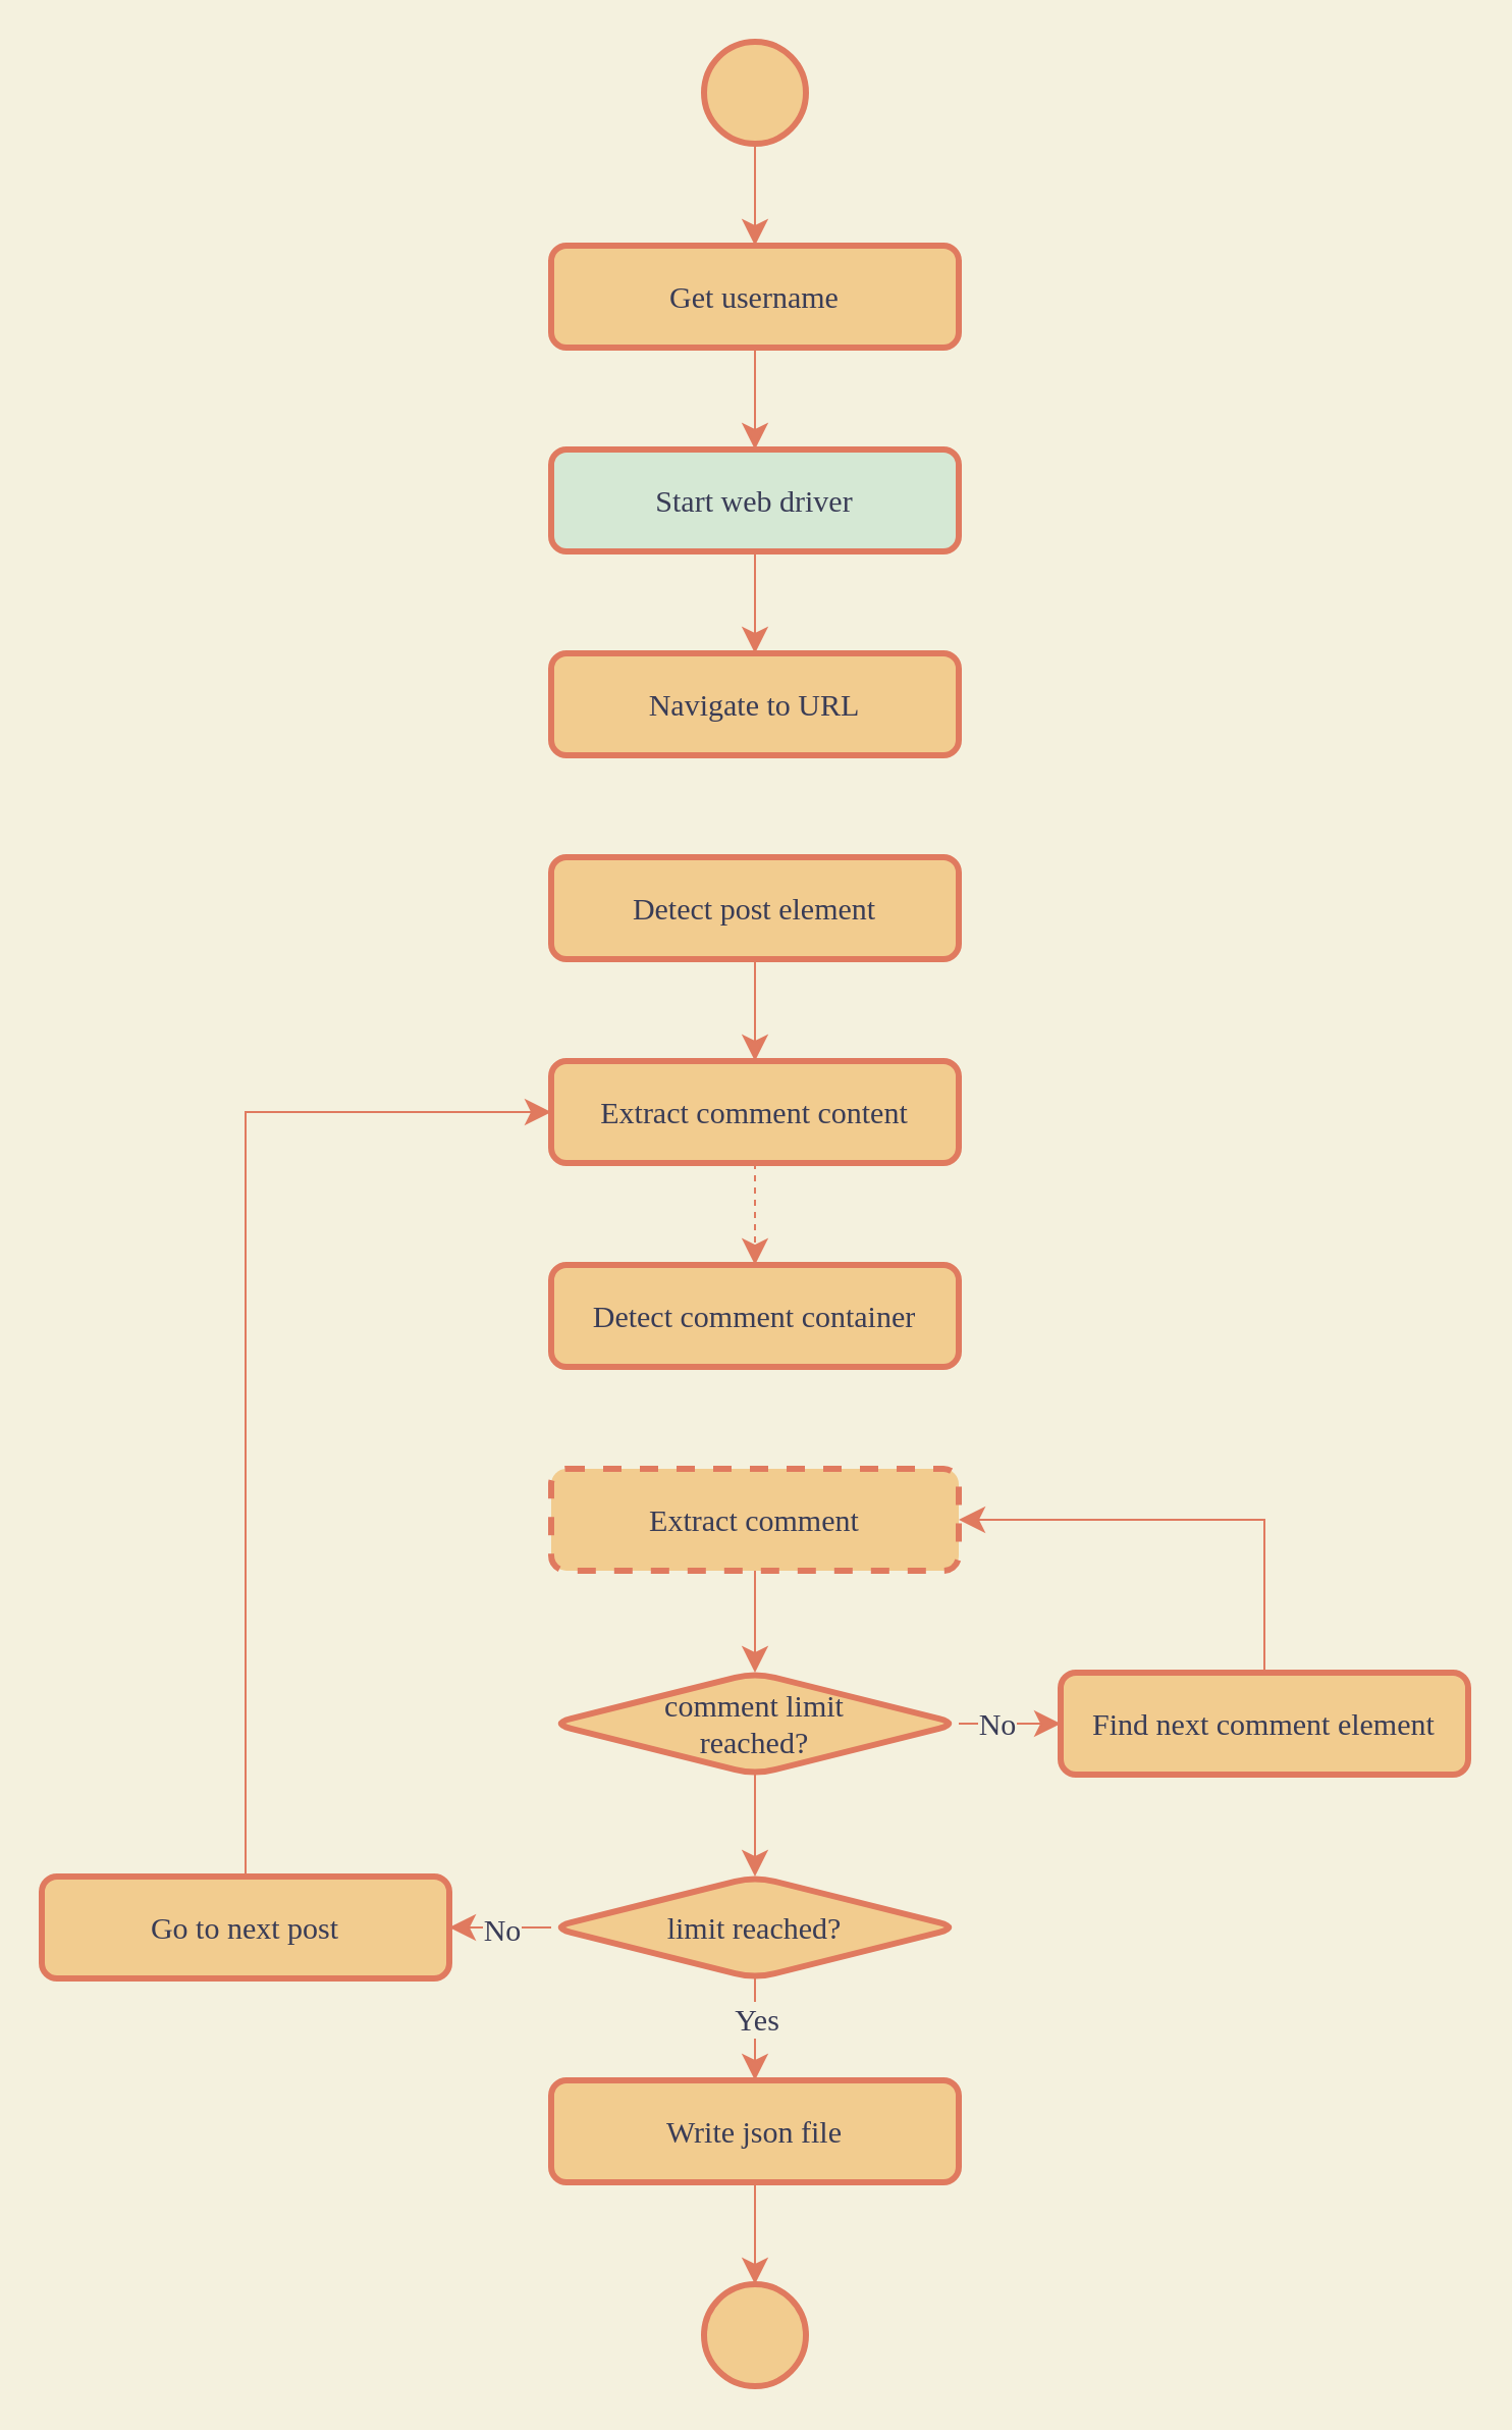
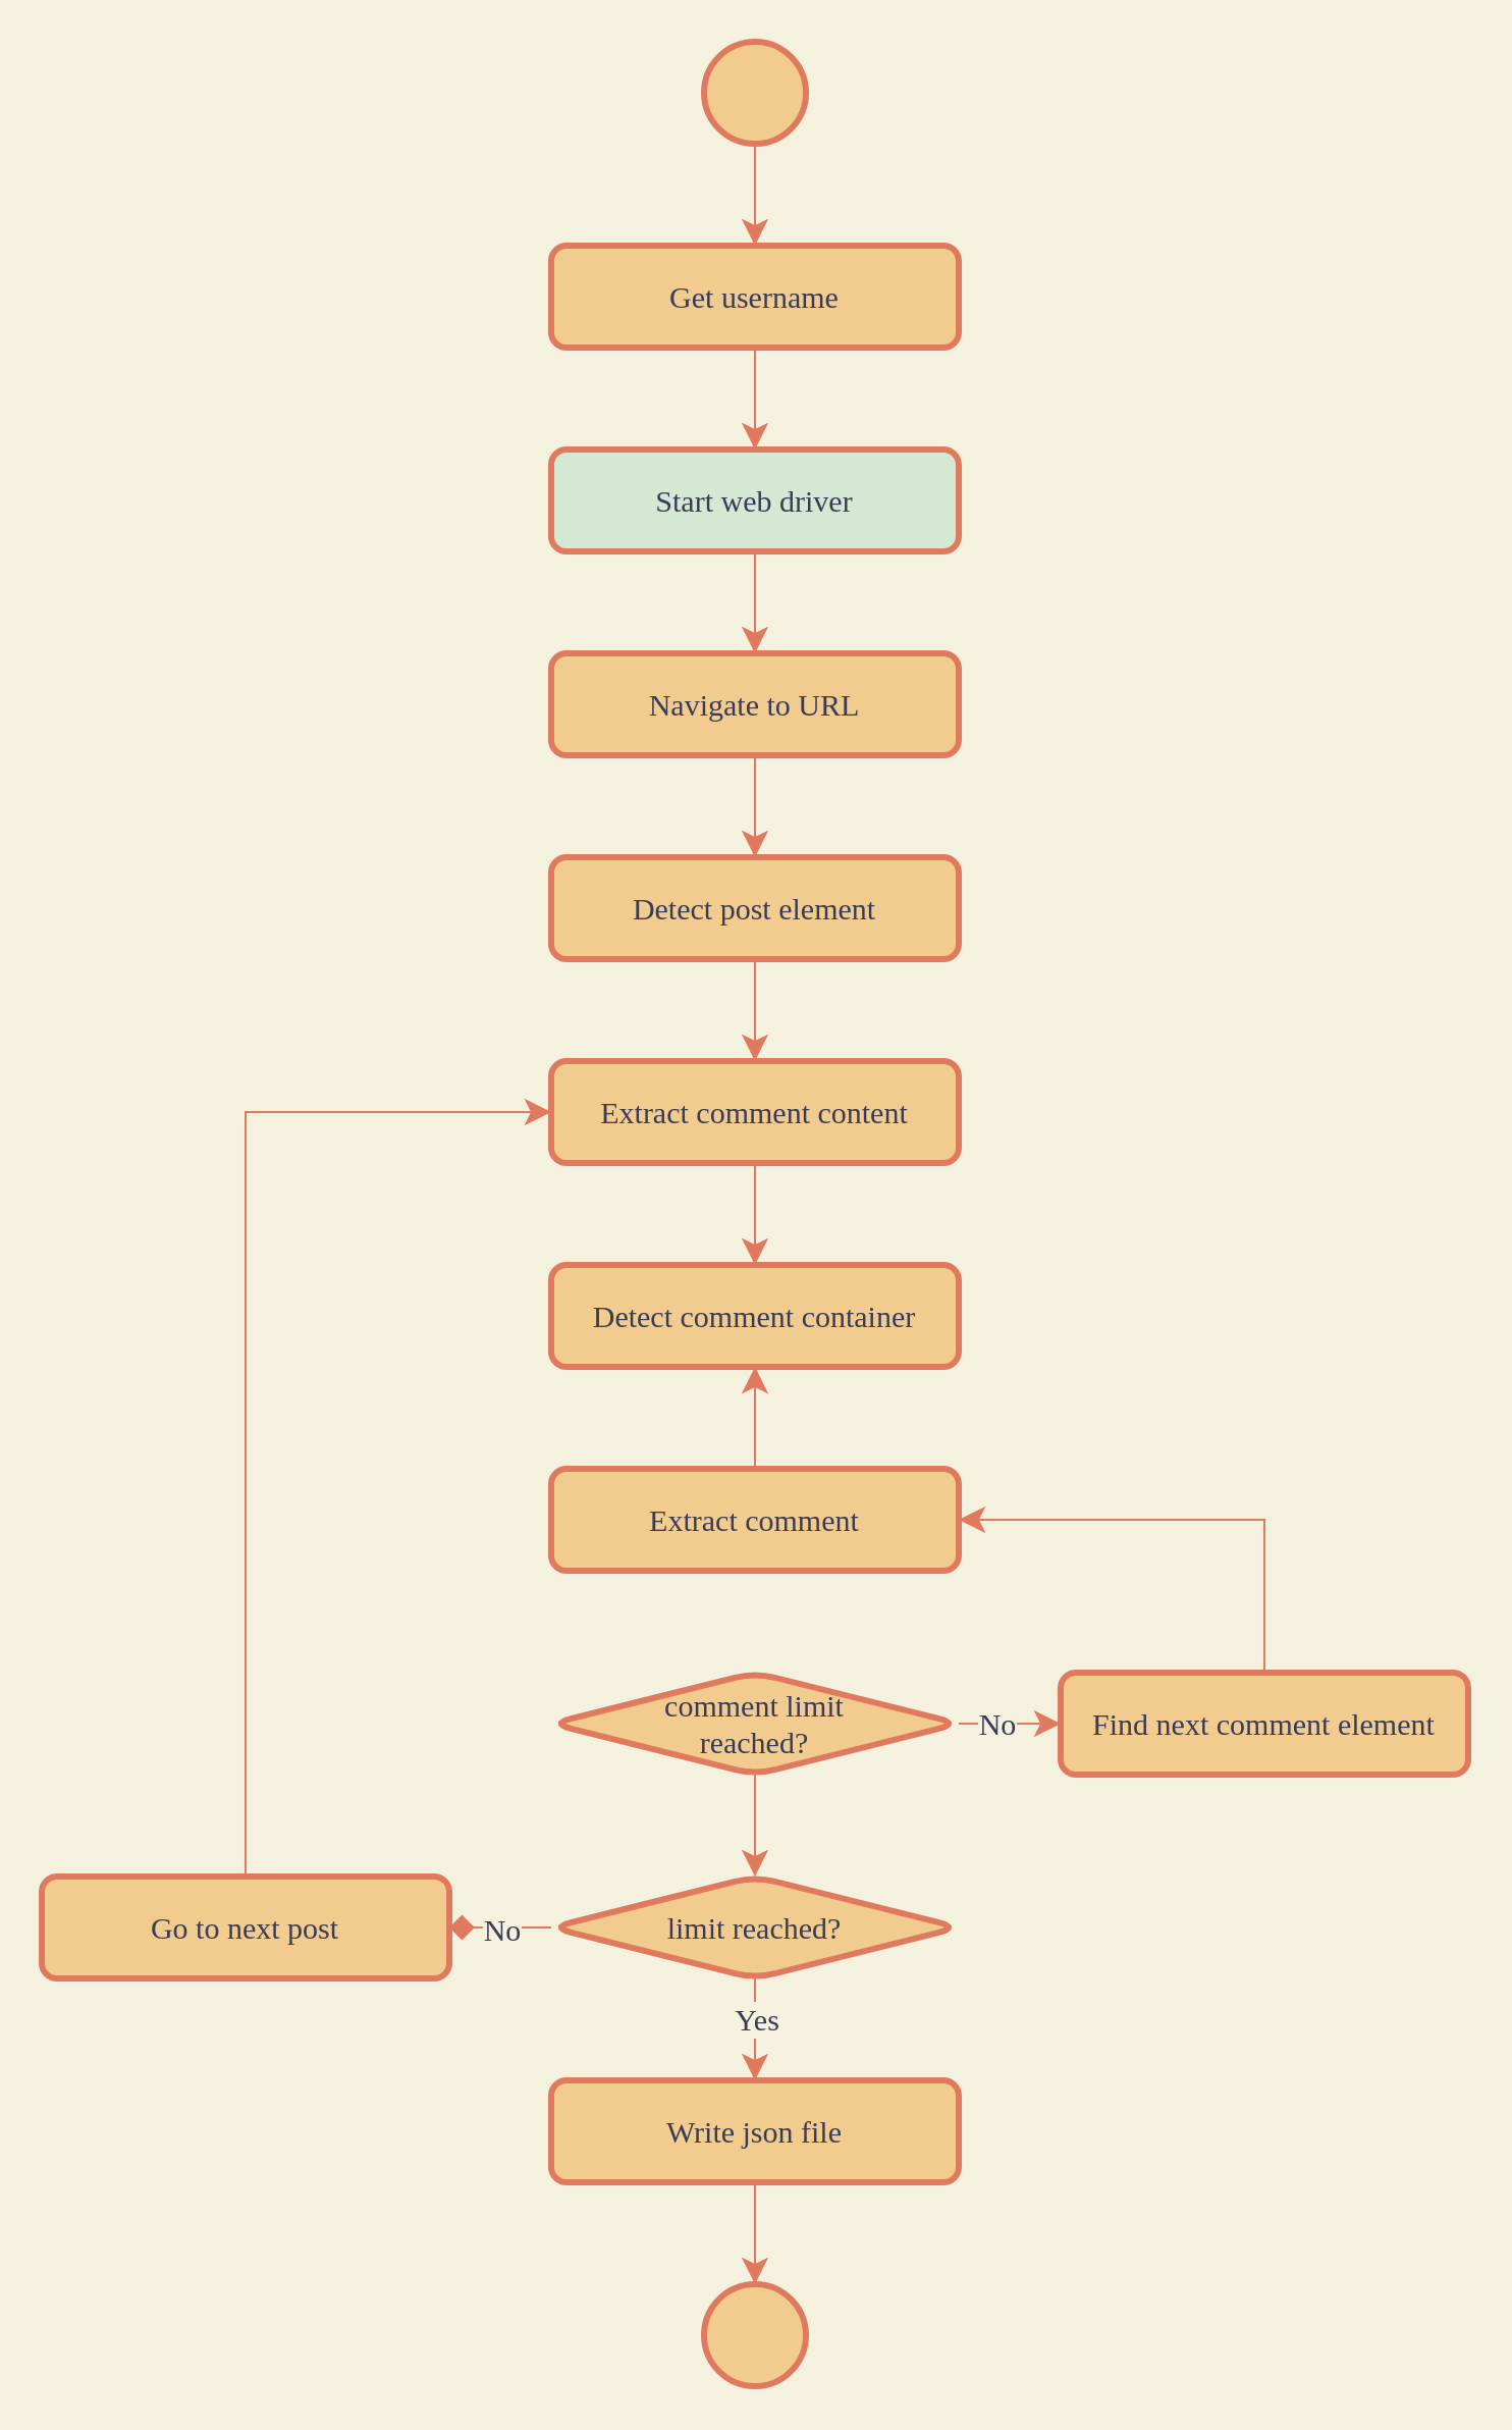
  <mxCell id="0" />
  <mxCell id="1" parent="0" />
  <mxCell id="2" style="edgeStyle=orthogonalEdgeStyle;rounded=0;orthogonalLoop=1;jettySize=auto;html=1;entryX=0.5;entryY=0;entryDx=0;entryDy=0;endSize=10;startSize=10;labelBackgroundColor=#F4F1DE;strokeColor=#E07A5F;fontColor=#393C56;" parent="1" source="3" target="5" edge="1"><mxGeometry relative="1" as="geometry" /></mxCell>
  <mxCell id="3" value="" style="ellipse;whiteSpace=wrap;html=1;aspect=fixed;fillColor=#F2CC8F;strokeColor=#E07A5F;strokeWidth=3;fontColor=#393C56;" parent="1" vertex="1"><mxGeometry x="345" y="20" width="50" height="50" as="geometry" /></mxCell>
  <mxCell id="4" value="" style="edgeStyle=orthogonalEdgeStyle;rounded=0;orthogonalLoop=1;jettySize=auto;html=1;labelBackgroundColor=#F4F1DE;fontFamily=DM sans;fontSize=24;fontColor=#393C56;startSize=10;endSize=10;strokeColor=#E07A5F;" edge="1" parent="1" source="5" target="13"><mxGeometry relative="1" as="geometry" /></mxCell>
  <mxCell id="5" value="Get username" style="rounded=1;whiteSpace=wrap;html=1;fontSize=15;fontFamily=DM sans;fillColor=#F2CC8F;strokeColor=#E07A5F;strokeWidth=3;fontColor=#393C56;" parent="1" vertex="1"><mxGeometry x="270" y="120" width="200" height="50" as="geometry" /></mxCell>
- <mxCell id="6" value="" style="edgeStyle=orthogonalEdgeStyle;rounded=0;orthogonalLoop=1;jettySize=auto;html=1;labelBackgroundColor=#F4F1DE;fontFamily=DM sans;fontSize=15;fontColor=#393C56;startSize=10;endSize=10;strokeColor=#E07A5F;" edge="1" parent="1" source="10" target="30"><mxGeometry relative="1" as="geometry"><Array as="points"><mxPoint x="245" y="945" /><mxPoint x="245" y="945" /></Array></mxGeometry></mxCell>
+ <mxCell id="6" value="" style="edgeStyle=orthogonalEdgeStyle;rounded=0;orthogonalLoop=1;jettySize=auto;html=1;labelBackgroundColor=#F4F1DE;fontFamily=DM sans;fontSize=15;fontColor=#393C56;startSize=10;endSize=10;strokeColor=#E07A5F;endArrow=diamond;" edge="1" parent="1" source="10" target="30"><mxGeometry relative="1" as="geometry"><Array as="points"><mxPoint x="245" y="945" /><mxPoint x="245" y="945" /></Array></mxGeometry></mxCell>
  <mxCell id="7" value="No" style="edgeLabel;html=1;align=center;verticalAlign=middle;resizable=0;points=[];fontSize=15;fontFamily=DM sans;fontColor=#393C56;labelBackgroundColor=#F4F1DE;" vertex="1" connectable="0" parent="6"><mxGeometry x="0.271" y="-1" relative="1" as="geometry"><mxPoint x="7" y="1" as="offset" /></mxGeometry></mxCell>
  <mxCell id="8" value="" style="edgeStyle=orthogonalEdgeStyle;rounded=0;orthogonalLoop=1;jettySize=auto;html=1;labelBackgroundColor=#F4F1DE;fontFamily=DM sans;fontSize=15;fontColor=#393C56;startSize=10;endSize=10;strokeColor=#E07A5F;" edge="1" parent="1" source="10" target="32"><mxGeometry relative="1" as="geometry" /></mxCell>
  <mxCell id="9" value="Yes" style="edgeLabel;html=1;align=center;verticalAlign=middle;resizable=0;points=[];fontSize=15;fontFamily=DM sans;fontColor=#393C56;labelBackgroundColor=#F4F1DE;" vertex="1" connectable="0" parent="8"><mxGeometry x="-0.26" relative="1" as="geometry"><mxPoint as="offset" /></mxGeometry></mxCell>
  <mxCell id="10" value="limit reached?" style="rhombus;whiteSpace=wrap;html=1;rounded=1;fontFamily=DM sans;fontSize=15;fontColor=#393C56;align=center;fillColor=#F2CC8F;strokeColor=#E07A5F;strokeWidth=3;" parent="1" vertex="1"><mxGeometry x="270" y="920" width="200" height="50" as="geometry" /></mxCell>
  <mxCell id="11" value="" style="ellipse;whiteSpace=wrap;html=1;aspect=fixed;fillColor=#F2CC8F;strokeColor=#E07A5F;strokeWidth=3;fontColor=#393C56;" parent="1" vertex="1"><mxGeometry x="345" y="1120" width="50" height="50" as="geometry" /></mxCell>
  <mxCell id="12" value="" style="edgeStyle=orthogonalEdgeStyle;rounded=0;orthogonalLoop=1;jettySize=auto;html=1;labelBackgroundColor=#F4F1DE;fontFamily=DM sans;fontSize=24;fontColor=#393C56;startSize=10;endSize=10;strokeColor=#E07A5F;" edge="1" parent="1" source="13" target="15"><mxGeometry relative="1" as="geometry" /></mxCell>
  <mxCell id="13" value="Start web driver" style="rounded=1;whiteSpace=wrap;html=1;fontSize=15;fontFamily=DM sans;fillColor=#d5e8d4;strokeColor=#E07A5F;strokeWidth=3;fontColor=#393C56;" vertex="1" parent="1"><mxGeometry x="270" y="220" width="200" height="50" as="geometry" /></mxCell>
+ <mxCell id="14" value="" style="edgeStyle=orthogonalEdgeStyle;rounded=0;orthogonalLoop=1;jettySize=auto;html=1;labelBackgroundColor=#F4F1DE;fontFamily=DM sans;fontSize=24;fontColor=#393C56;startSize=10;endSize=10;strokeColor=#E07A5F;" edge="1" parent="1" source="15" target="17"><mxGeometry relative="1" as="geometry" /></mxCell>
  <mxCell id="15" value="Navigate to URL" style="rounded=1;whiteSpace=wrap;html=1;fontSize=15;fontFamily=DM sans;fillColor=#F2CC8F;strokeColor=#E07A5F;strokeWidth=3;fontColor=#393C56;" vertex="1" parent="1"><mxGeometry x="270" y="320" width="200" height="50" as="geometry" /></mxCell>
  <mxCell id="16" value="" style="edgeStyle=orthogonalEdgeStyle;rounded=0;orthogonalLoop=1;jettySize=auto;html=1;labelBackgroundColor=#F4F1DE;fontFamily=DM sans;fontSize=24;fontColor=#393C56;startSize=10;endSize=10;strokeColor=#E07A5F;" edge="1" parent="1" source="17" target="19"><mxGeometry relative="1" as="geometry" /></mxCell>
  <mxCell id="17" value="Detect post element" style="rounded=1;whiteSpace=wrap;html=1;fontSize=15;fontFamily=DM sans;fillColor=#F2CC8F;strokeColor=#E07A5F;strokeWidth=3;fontColor=#393C56;" vertex="1" parent="1"><mxGeometry x="270" y="420" width="200" height="50" as="geometry" /></mxCell>
- <mxCell id="18" value="" style="edgeStyle=orthogonalEdgeStyle;rounded=0;orthogonalLoop=1;jettySize=auto;html=1;labelBackgroundColor=#F4F1DE;fontFamily=DM sans;fontSize=24;fontColor=#393C56;startSize=10;endSize=10;strokeColor=#E07A5F;dashed=1;" edge="1" parent="1" source="19" target="20"><mxGeometry relative="1" as="geometry" /></mxCell>
+ <mxCell id="18" value="" style="edgeStyle=orthogonalEdgeStyle;rounded=0;orthogonalLoop=1;jettySize=auto;html=1;labelBackgroundColor=#F4F1DE;fontFamily=DM sans;fontSize=24;fontColor=#393C56;startSize=10;endSize=10;strokeColor=#E07A5F;" edge="1" parent="1" source="19" target="20"><mxGeometry relative="1" as="geometry" /></mxCell>
  <mxCell id="19" value="Extract comment content" style="rounded=1;whiteSpace=wrap;html=1;fontSize=15;fontFamily=DM sans;fillColor=#F2CC8F;strokeColor=#E07A5F;strokeWidth=3;fontColor=#393C56;" vertex="1" parent="1"><mxGeometry x="270" y="520" width="200" height="50" as="geometry" /></mxCell>
  <mxCell id="20" value="Detect comment container" style="rounded=1;whiteSpace=wrap;html=1;fontSize=15;fontFamily=DM sans;fillColor=#F2CC8F;strokeColor=#E07A5F;strokeWidth=3;fontColor=#393C56;" vertex="1" parent="1"><mxGeometry x="270" y="620" width="200" height="50" as="geometry" /></mxCell>
- <mxCell id="21" value="" style="edgeStyle=orthogonalEdgeStyle;rounded=0;orthogonalLoop=1;jettySize=auto;html=1;labelBackgroundColor=#F4F1DE;fontFamily=DM sans;fontSize=24;fontColor=#393C56;startSize=10;endSize=10;strokeColor=#E07A5F;" edge="1" parent="1" source="22" target="26"><mxGeometry relative="1" as="geometry" /></mxCell>
- <mxCell id="22" value="Extract comment" style="rounded=1;whiteSpace=wrap;html=1;fontSize=15;fontFamily=DM sans;fillColor=#F2CC8F;strokeColor=#E07A5F;strokeWidth=3;fontColor=#393C56;dashed=1;" vertex="1" parent="1"><mxGeometry x="270" y="720" width="200" height="50" as="geometry" /></mxCell>
+ <mxCell id="21" value="" style="edgeStyle=orthogonalEdgeStyle;rounded=0;orthogonalLoop=1;jettySize=auto;html=1;labelBackgroundColor=#F4F1DE;fontFamily=DM sans;fontSize=24;fontColor=#393C56;startSize=10;endSize=10;strokeColor=#E07A5F;" edge="1" parent="1" source="22" target="20"><mxGeometry relative="1" as="geometry" /></mxCell>
+ <mxCell id="22" value="Extract comment" style="rounded=1;whiteSpace=wrap;html=1;fontSize=15;fontFamily=DM sans;fillColor=#F2CC8F;strokeColor=#E07A5F;strokeWidth=3;fontColor=#393C56;" vertex="1" parent="1"><mxGeometry x="270" y="720" width="200" height="50" as="geometry" /></mxCell>
  <mxCell id="23" value="" style="edgeStyle=orthogonalEdgeStyle;rounded=0;orthogonalLoop=1;jettySize=auto;html=1;labelBackgroundColor=#F4F1DE;fontFamily=DM sans;fontSize=24;fontColor=#393C56;startSize=10;endSize=10;strokeColor=#E07A5F;" edge="1" parent="1" source="26" target="28"><mxGeometry relative="1" as="geometry" /></mxCell>
  <mxCell id="24" value="No" style="edgeLabel;html=1;align=center;verticalAlign=middle;resizable=0;points=[];fontSize=15;fontFamily=DM sans;fontColor=#393C56;labelBackgroundColor=#F4F1DE;" vertex="1" connectable="0" parent="23"><mxGeometry x="-0.291" y="1" relative="1" as="geometry"><mxPoint as="offset" /></mxGeometry></mxCell>
  <mxCell id="25" value="" style="edgeStyle=orthogonalEdgeStyle;rounded=0;orthogonalLoop=1;jettySize=auto;html=1;labelBackgroundColor=#F4F1DE;fontFamily=DM sans;fontSize=15;fontColor=#393C56;startSize=10;endSize=10;strokeColor=#E07A5F;" edge="1" parent="1" source="26" target="10"><mxGeometry relative="1" as="geometry" /></mxCell>
  <mxCell id="26" value="comment limit &lt;br&gt;reached?" style="rhombus;whiteSpace=wrap;html=1;rounded=1;fontFamily=DM sans;fontSize=15;fontColor=#393C56;align=center;fillColor=#F2CC8F;strokeColor=#E07A5F;strokeWidth=3;" vertex="1" parent="1"><mxGeometry x="270" y="820" width="200" height="50" as="geometry" /></mxCell>
  <mxCell id="27" style="edgeStyle=orthogonalEdgeStyle;rounded=0;orthogonalLoop=1;jettySize=auto;html=1;entryX=1;entryY=0.5;entryDx=0;entryDy=0;labelBackgroundColor=#F4F1DE;fontFamily=DM sans;fontSize=15;fontColor=#393C56;startSize=10;endSize=10;strokeColor=#E07A5F;" edge="1" parent="1" source="28" target="22"><mxGeometry relative="1" as="geometry"><Array as="points"><mxPoint x="620" y="745" /></Array></mxGeometry></mxCell>
  <mxCell id="28" value="Find next comment element" style="rounded=1;whiteSpace=wrap;html=1;fontSize=15;fontFamily=DM sans;fillColor=#F2CC8F;strokeColor=#E07A5F;strokeWidth=3;fontColor=#393C56;" vertex="1" parent="1"><mxGeometry x="520" y="820" width="200" height="50" as="geometry" /></mxCell>
  <mxCell id="29" style="edgeStyle=orthogonalEdgeStyle;rounded=0;orthogonalLoop=1;jettySize=auto;html=1;entryX=0;entryY=0.5;entryDx=0;entryDy=0;labelBackgroundColor=#F4F1DE;fontFamily=DM sans;fontSize=15;fontColor=#393C56;startSize=10;endSize=10;strokeColor=#E07A5F;exitX=0.5;exitY=0;exitDx=0;exitDy=0;" edge="1" parent="1" source="30" target="19"><mxGeometry relative="1" as="geometry"><Array as="points"><mxPoint x="120" y="545" /></Array></mxGeometry></mxCell>
  <mxCell id="30" value="Go to next post" style="rounded=1;whiteSpace=wrap;html=1;fontSize=15;fontFamily=DM sans;fillColor=#F2CC8F;strokeColor=#E07A5F;strokeWidth=3;fontColor=#393C56;" vertex="1" parent="1"><mxGeometry x="20" y="920" width="200" height="50" as="geometry" /></mxCell>
  <mxCell id="31" value="" style="edgeStyle=orthogonalEdgeStyle;rounded=0;orthogonalLoop=1;jettySize=auto;html=1;labelBackgroundColor=#F4F1DE;fontFamily=DM sans;fontSize=15;fontColor=#393C56;startSize=10;endSize=10;strokeColor=#E07A5F;" edge="1" parent="1" source="32" target="11"><mxGeometry relative="1" as="geometry" /></mxCell>
  <mxCell id="32" value="Write json file" style="rounded=1;whiteSpace=wrap;html=1;fontSize=15;fontFamily=DM sans;fillColor=#F2CC8F;strokeColor=#E07A5F;strokeWidth=3;fontColor=#393C56;" vertex="1" parent="1"><mxGeometry x="270" y="1020" width="200" height="50" as="geometry" /></mxCell>
